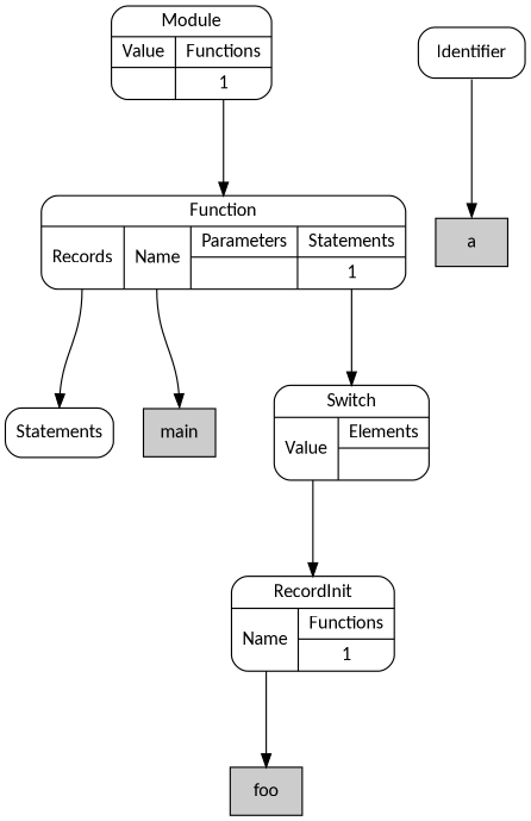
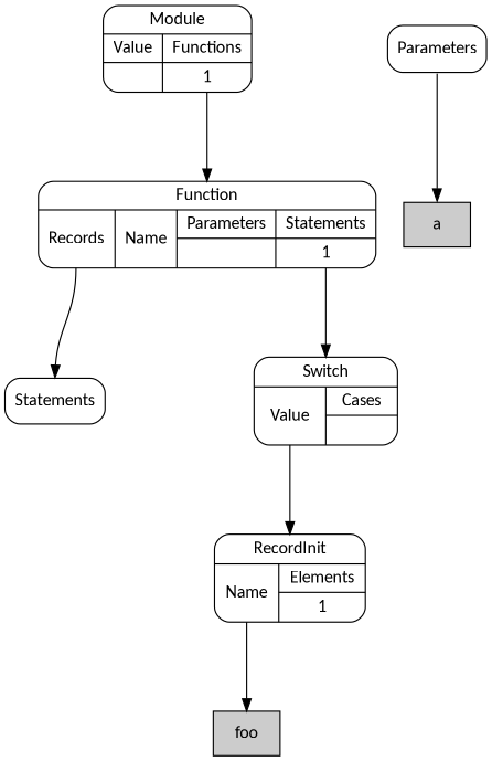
  digraph {
    nodesep=0.3
    ordering=out
    ranksep=1
    node [fillcolor=white fontname=Calibri shape=Mrecord style=filled]
    edge [headport=n tailport="p0:s"]
    n1 [label=Statements]
-   n2 [fillcolor="#cccccc" label=main shape=box]
    n3 [fillcolor="#cccccc" label=foo shape=box]
    n4 [fillcolor="#cccccc" label=a shape=box]
-   n5 [label=Identifier]
-   n6 [label="{RecordInit|{<p0>Name|{Functions|{<p1_0>1}}}}"]
-   n7 [label="{Switch|{<p0>Value|{Elements|{}}}}"]
+   n5 [label=Parameters]
+   n6 [label="{RecordInit|{<p0>Name|{Elements|{<p1_0>1}}}}"]
+   n7 [label="{Switch|{<p0>Value|{Cases|{}}}}"]
    n8 [label="{Function|{<p0>Records|<p1>Name|{Parameters|{}}|{Statements|{<p3_0>1}}}}"]
    n9 [label="{Module|{{Value|{}}|{Functions|{<p1_0>1}}}}"]
    n5 -> n4 [tailport=s]
    n6 -> n3
    n7 -> n6
    n8 -> n1
-   n8 -> n2 [tailport="p1:s"]
    n8 -> n7 [tailport="p3_0:s"]
    n9 -> n8 [tailport="p1_0:s"]
  }
